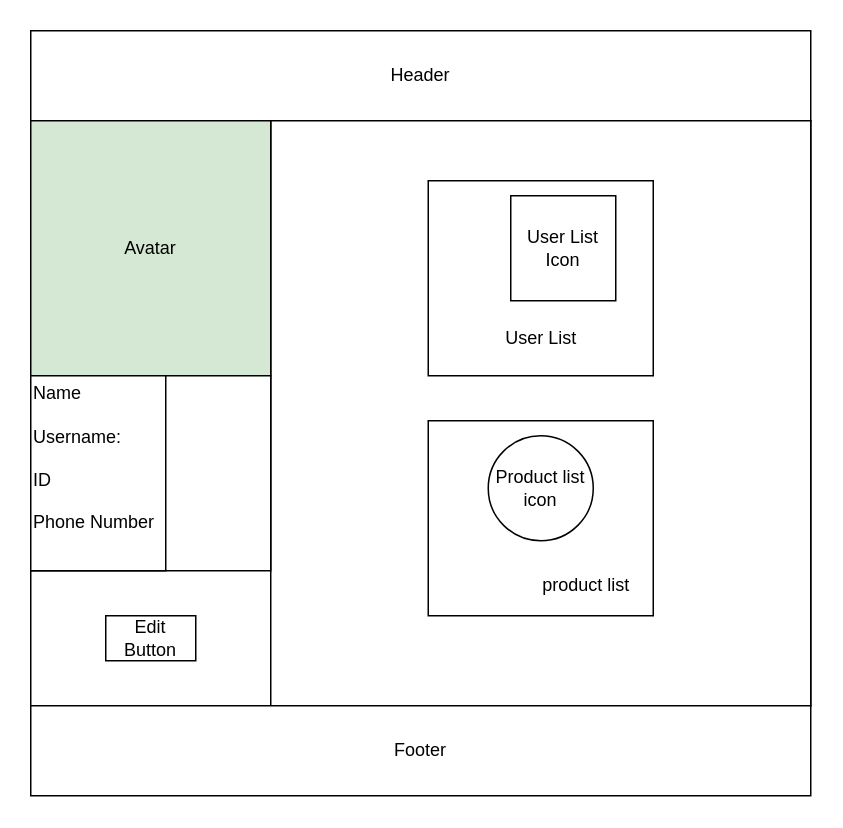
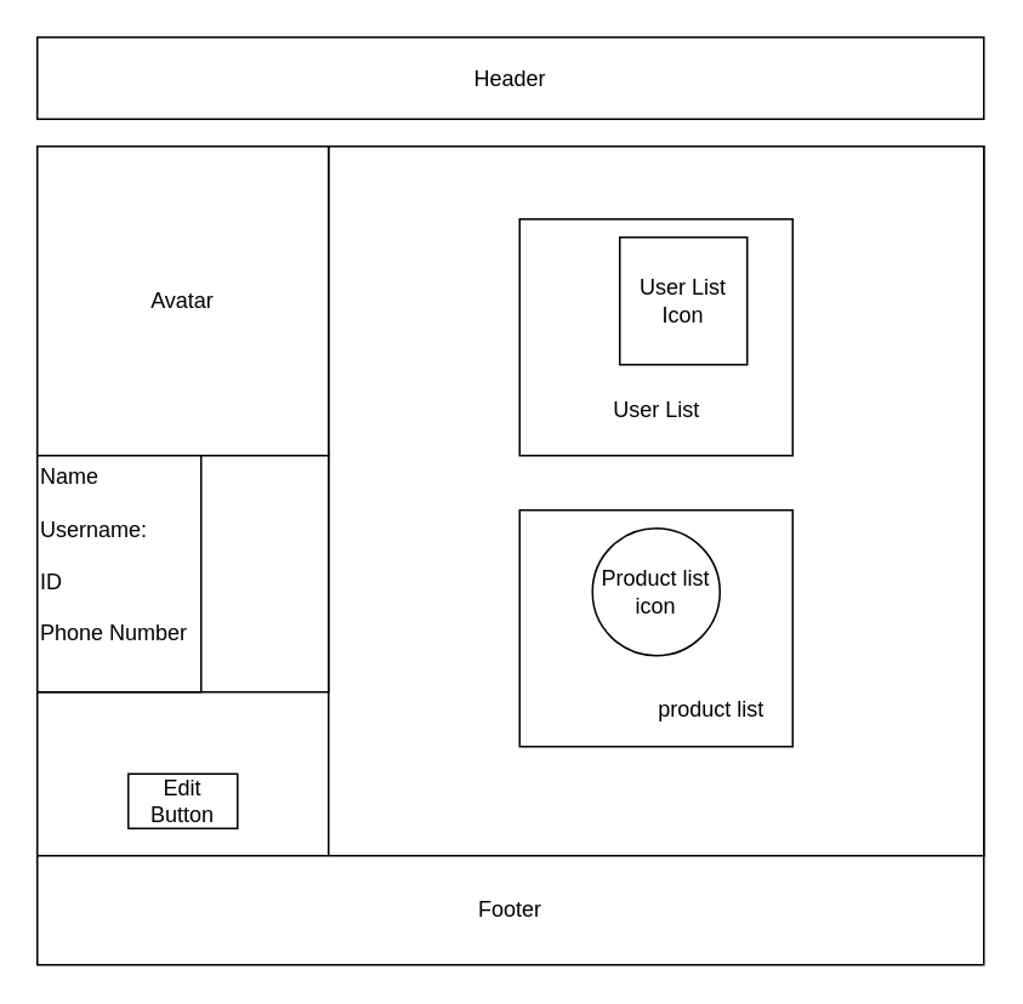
  <mxCell id="0" />
  <mxCell id="1" parent="0" />
- <mxCell id="2" value="Header" style="rounded=0;whiteSpace=wrap;html=1;" vertex="1" parent="1"><mxGeometry x="20" y="20" width="520" height="60" as="geometry" /></mxCell>
+ <mxCell id="2" value="Header" style="rounded=0;whiteSpace=wrap;html=1;" vertex="1" parent="1"><mxGeometry x="20" y="20" width="520" height="45" as="geometry" /></mxCell>
  <mxCell id="3" value="" style="rounded=0;whiteSpace=wrap;html=1;" vertex="1" parent="1"><mxGeometry x="20" y="80" width="520" height="390" as="geometry" /></mxCell>
  <mxCell id="4" value="" style="rounded=0;whiteSpace=wrap;html=1;" vertex="1" parent="1"><mxGeometry x="180" y="80" width="360" height="390" as="geometry" /></mxCell>
- <mxCell id="5" value="Avatar" style="rounded=0;whiteSpace=wrap;html=1;fillColor=#d5e8d4;" vertex="1" parent="1"><mxGeometry x="20" y="80" width="160" height="170" as="geometry" /></mxCell>
+ <mxCell id="5" value="Avatar" style="rounded=0;whiteSpace=wrap;html=1;" vertex="1" parent="1"><mxGeometry x="20" y="80" width="160" height="170" as="geometry" /></mxCell>
  <mxCell id="6" value="" style="rounded=0;whiteSpace=wrap;html=1;" vertex="1" parent="1"><mxGeometry x="20" y="250" width="160" height="130" as="geometry" /></mxCell>
  <mxCell id="7" value="" style="rounded=0;whiteSpace=wrap;html=1;" vertex="1" parent="1"><mxGeometry x="20" y="250" width="90" height="130" as="geometry" /></mxCell>
  <mxCell id="8" value="Name&lt;br&gt;&lt;br&gt;Username:&lt;br&gt;&lt;br&gt;ID&lt;br&gt;&lt;br&gt;Phone Number" style="text;html=1;align=left;verticalAlign=middle;resizable=0;points=[];autosize=1;strokeColor=none;fillColor=none;" vertex="1" parent="1"><mxGeometry x="20" y="250" width="100" height="110" as="geometry" /></mxCell>
- <mxCell id="9" value="Edit Button" style="whiteSpace=wrap;html=1;" vertex="1" parent="1"><mxGeometry x="70" y="410" width="60" height="30" as="geometry" /></mxCell>
+ <mxCell id="9" value="Edit Button" style="whiteSpace=wrap;html=1;" vertex="1" parent="1"><mxGeometry x="70" y="425" width="60" height="30" as="geometry" /></mxCell>
  <mxCell id="10" value="Footer" style="rounded=0;whiteSpace=wrap;html=1;" vertex="1" parent="1"><mxGeometry x="20" y="470" width="520" height="60" as="geometry" /></mxCell>
  <mxCell id="11" value="" style="rounded=0;whiteSpace=wrap;html=1;" vertex="1" parent="1"><mxGeometry x="285" y="120" width="150" height="130" as="geometry" /></mxCell>
  <mxCell id="12" value="" style="rounded=0;whiteSpace=wrap;html=1;" vertex="1" parent="1"><mxGeometry x="285" y="280" width="150" height="130" as="geometry" /></mxCell>
  <mxCell id="13" value="User List Icon" style="rounded=0;whiteSpace=wrap;html=1;" vertex="1" parent="1"><mxGeometry x="340" y="130" width="70" height="70" as="geometry" /></mxCell>
  <mxCell id="14" value="User List" style="text;html=1;align=center;verticalAlign=middle;resizable=0;points=[];autosize=1;strokeColor=none;fillColor=none;" vertex="1" parent="1"><mxGeometry x="325" y="210" width="70" height="30" as="geometry" /></mxCell>
  <mxCell id="15" value="Product list icon" style="ellipse;whiteSpace=wrap;html=1;" vertex="1" parent="1"><mxGeometry x="325" y="290" width="70" height="70" as="geometry" /></mxCell>
  <mxCell id="16" value="product list" style="text;html=1;align=center;verticalAlign=middle;resizable=0;points=[];autosize=1;strokeColor=none;fillColor=none;" vertex="1" parent="1"><mxGeometry x="350" y="375" width="80" height="30" as="geometry" /></mxCell>
